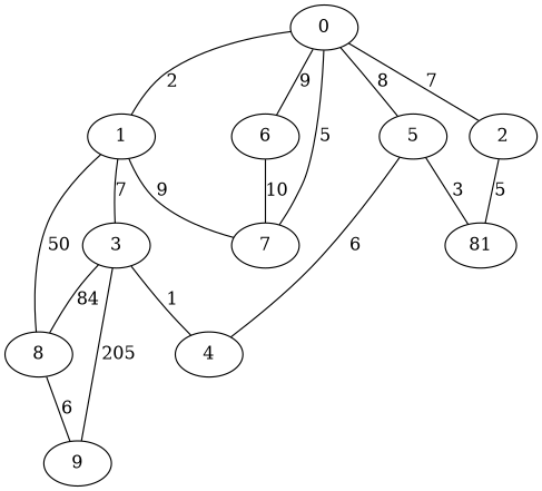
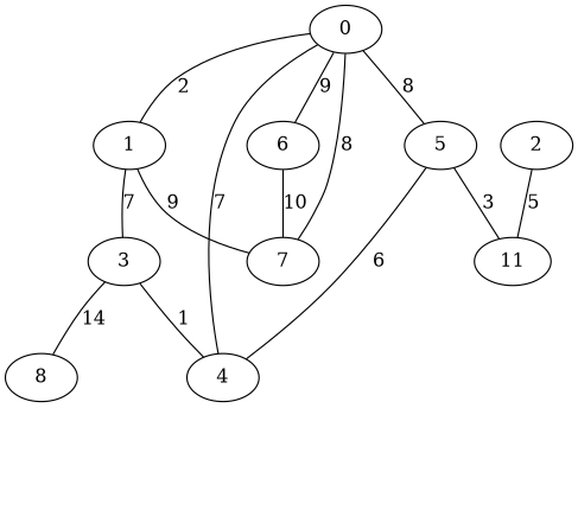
  graph {
    " 3 "
    " 4 "
    " 8 "
-   " 9 "
    " 0 "
    " 1 "
    " 5 "
    " 2 "
    " 7 "
    " 6 "
-   " 11 " [label=81]
+   " 11 "
    " 3 " -- " 4 " [label=1]
-   " 3 " -- " 8 " [label=84]
-   " 3 " -- " 9 " [label=205]
-   " 8 " -- " 9 " [label=6]
+   " 3 " -- " 8 " [label=14]
    " 0 " -- " 1 " [label=2]
    " 0 " -- " 5 " [label=8]
-   " 0 " -- " 2 " [label=7]
-   " 0 " -- " 7 " [label=5]
+   " 0 " -- " 4 " [label=7]
+   " 0 " -- " 7 " [label=8]
    " 0 " -- " 6 " [label=9]
    " 1 " -- " 3 " [label=7]
-   " 1 " -- " 8 " [label=50]
    " 1 " -- " 7 " [label=9]
    " 5 " -- " 4 " [label=6]
    " 5 " -- " 11 " [label=3]
    " 2 " -- " 11 " [label=5]
    " 6 " -- " 7 " [label=10]
  }
